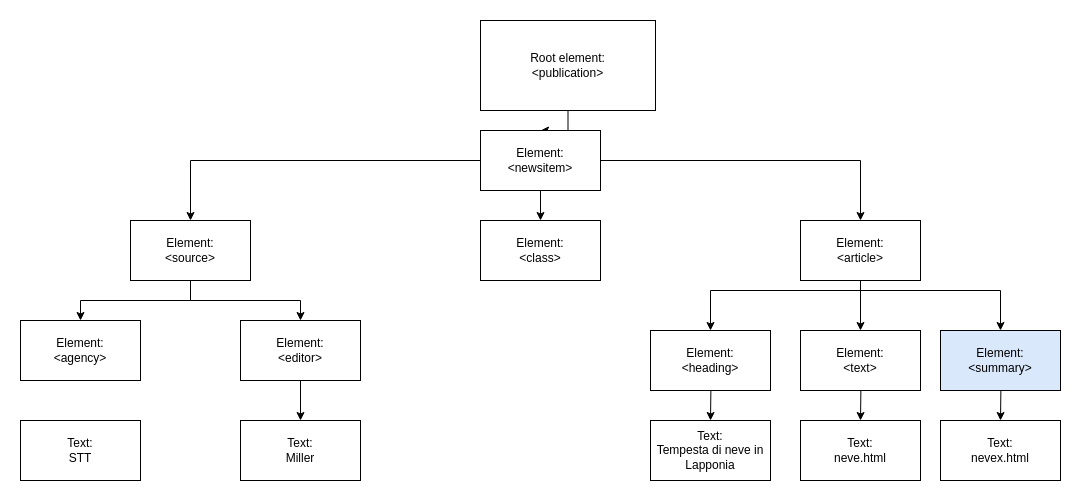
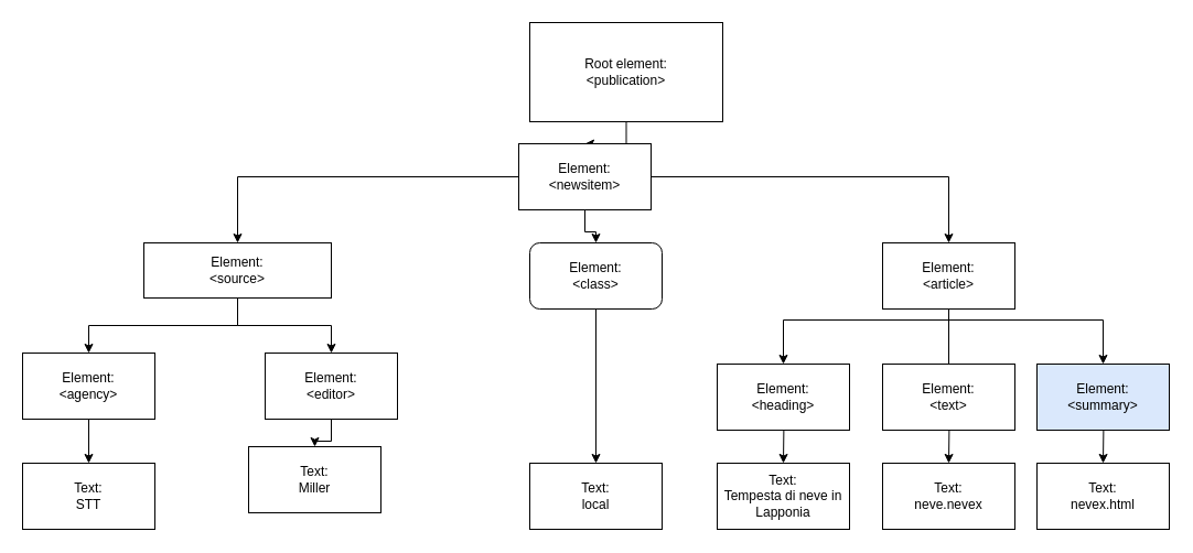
  <mxCell id="0" />
  <mxCell id="1" parent="0" />
  <mxCell id="2" value="" style="edgeStyle=orthogonalEdgeStyle;rounded=0;orthogonalLoop=1;jettySize=auto;html=1;" edge="1" parent="1" source="3" target="7"><mxGeometry relative="1" as="geometry" /></mxCell>
  <mxCell id="3" value="Root element:&lt;br&gt;&amp;lt;publication&amp;gt;" style="rounded=0;whiteSpace=wrap;html=1;" vertex="1" parent="1"><mxGeometry x="480" y="20" width="175" height="90" as="geometry" /></mxCell>
  <mxCell id="4" style="edgeStyle=orthogonalEdgeStyle;rounded=0;orthogonalLoop=1;jettySize=auto;html=1;" edge="1" parent="1" source="7" target="16"><mxGeometry relative="1" as="geometry" /></mxCell>
  <mxCell id="5" value="" style="edgeStyle=orthogonalEdgeStyle;rounded=0;orthogonalLoop=1;jettySize=auto;html=1;" edge="1" parent="1" source="7" target="13"><mxGeometry relative="1" as="geometry" /></mxCell>
  <mxCell id="6" style="edgeStyle=orthogonalEdgeStyle;rounded=0;orthogonalLoop=1;jettySize=auto;html=1;" edge="1" parent="1" source="7" target="11"><mxGeometry relative="1" as="geometry" /></mxCell>
- <mxCell id="7" value="Element:&lt;br&gt;&amp;lt;newsitem&amp;gt;" style="rounded=0;whiteSpace=wrap;html=1;" vertex="1" parent="1"><mxGeometry x="480" y="130" width="120" height="60" as="geometry" /></mxCell>
+ <mxCell id="7" value="Element:&lt;br&gt;&amp;lt;newsitem&amp;gt;" style="rounded=0;whiteSpace=wrap;html=1;" vertex="1" parent="1"><mxGeometry x="470" y="130" width="120" height="60" as="geometry" /></mxCell>
  <mxCell id="8" style="edgeStyle=orthogonalEdgeStyle;rounded=0;orthogonalLoop=1;jettySize=auto;html=1;" edge="1" parent="1" source="11" target="27"><mxGeometry relative="1" as="geometry"><Array as="points"><mxPoint x="860" y="290" /><mxPoint x="1000" y="290" /></Array></mxGeometry></mxCell>
- <mxCell id="9" style="edgeStyle=orthogonalEdgeStyle;rounded=0;orthogonalLoop=1;jettySize=auto;html=1;entryX=0.5;entryY=0;entryDx=0;entryDy=0;" edge="1" parent="1" source="11" target="25"><mxGeometry relative="1" as="geometry" /></mxCell>
+ <mxCell id="9" style="edgeStyle=orthogonalEdgeStyle;rounded=0;orthogonalLoop=1;jettySize=auto;html=1;entryX=0.5;entryY=0;entryDx=0;entryDy=0;endArrow=none;" edge="1" parent="1" source="11" target="25"><mxGeometry relative="1" as="geometry" /></mxCell>
  <mxCell id="10" style="edgeStyle=orthogonalEdgeStyle;rounded=0;orthogonalLoop=1;jettySize=auto;html=1;entryX=0.5;entryY=0;entryDx=0;entryDy=0;" edge="1" parent="1" source="11" target="29"><mxGeometry relative="1" as="geometry"><Array as="points"><mxPoint x="860" y="290" /><mxPoint x="710" y="290" /></Array></mxGeometry></mxCell>
  <mxCell id="11" value="Element:&lt;br&gt;&amp;lt;article&amp;gt;" style="rounded=0;whiteSpace=wrap;html=1;" vertex="1" parent="1"><mxGeometry x="800" y="220" width="120" height="60" as="geometry" /></mxCell>
- <mxCell id="13" value="Element:&lt;br&gt;&amp;lt;class&amp;gt;" style="rounded=0;whiteSpace=wrap;html=1;" vertex="1" parent="1"><mxGeometry x="480" y="220" width="120" height="60" as="geometry" /></mxCell>
+ <mxCell id="12" value="" style="edgeStyle=orthogonalEdgeStyle;rounded=0;orthogonalLoop=1;jettySize=auto;html=1;" edge="1" parent="1" source="13" target="17"><mxGeometry relative="1" as="geometry" /></mxCell>
+ <mxCell id="13" value="Element:&lt;br&gt;&amp;lt;class&amp;gt;" style="whiteSpace=wrap;html=1;rounded=1;" vertex="1" parent="1"><mxGeometry x="480" y="220" width="120" height="60" as="geometry" /></mxCell>
  <mxCell id="14" value="" style="edgeStyle=orthogonalEdgeStyle;rounded=0;orthogonalLoop=1;jettySize=auto;html=1;" edge="1" parent="1" source="16" target="19"><mxGeometry relative="1" as="geometry" /></mxCell>
  <mxCell id="15" style="edgeStyle=orthogonalEdgeStyle;rounded=0;orthogonalLoop=1;jettySize=auto;html=1;entryX=0.5;entryY=0;entryDx=0;entryDy=0;" edge="1" parent="1" source="16" target="21"><mxGeometry relative="1" as="geometry" /></mxCell>
- <mxCell id="16" value="Element:&lt;br&gt;&amp;lt;source&amp;gt;" style="rounded=0;whiteSpace=wrap;html=1;" vertex="1" parent="1"><mxGeometry x="130" y="220" width="120" height="60" as="geometry" /></mxCell>
+ <mxCell id="16" value="Element:&lt;br&gt;&amp;lt;source&amp;gt;" style="rounded=0;whiteSpace=wrap;html=1;" vertex="1" parent="1"><mxGeometry x="130" y="220" width="170" height="50" as="geometry" /></mxCell>
+ <mxCell id="17" value="Text:&lt;br&gt;local" style="rounded=0;whiteSpace=wrap;html=1;" vertex="1" parent="1"><mxGeometry x="480" y="420" width="120" height="60" as="geometry" /></mxCell>
+ <mxCell id="18" value="" style="edgeStyle=orthogonalEdgeStyle;rounded=0;orthogonalLoop=1;jettySize=auto;html=1;" edge="1" parent="1" source="19" target="22"><mxGeometry relative="1" as="geometry" /></mxCell>
  <mxCell id="19" value="Element:&lt;br&gt;&amp;lt;agency&amp;gt;" style="rounded=0;whiteSpace=wrap;html=1;" vertex="1" parent="1"><mxGeometry x="20" y="320" width="120" height="60" as="geometry" /></mxCell>
  <mxCell id="20" value="" style="edgeStyle=orthogonalEdgeStyle;rounded=0;orthogonalLoop=1;jettySize=auto;html=1;" edge="1" parent="1" source="21" target="23"><mxGeometry relative="1" as="geometry" /></mxCell>
  <mxCell id="21" value="Element:&lt;br&gt;&amp;lt;editor&amp;gt;" style="rounded=0;whiteSpace=wrap;html=1;" vertex="1" parent="1"><mxGeometry x="240" y="320" width="120" height="60" as="geometry" /></mxCell>
  <mxCell id="22" value="Text:&lt;br&gt;STT" style="rounded=0;whiteSpace=wrap;html=1;" vertex="1" parent="1"><mxGeometry x="20" y="420" width="120" height="60" as="geometry" /></mxCell>
- <mxCell id="23" value="Text:&lt;br&gt;Miller" style="rounded=0;whiteSpace=wrap;html=1;" vertex="1" parent="1"><mxGeometry x="240" y="420" width="120" height="60" as="geometry" /></mxCell>
+ <mxCell id="23" value="Text:&lt;br&gt;Miller" style="rounded=0;whiteSpace=wrap;html=1;" vertex="1" parent="1"><mxGeometry x="225" y="405" width="120" height="60" as="geometry" /></mxCell>
  <mxCell id="24" value="" style="edgeStyle=orthogonalEdgeStyle;rounded=0;orthogonalLoop=1;jettySize=auto;html=1;" edge="1" parent="1" target="31"><mxGeometry relative="1" as="geometry"><mxPoint x="860" y="340" as="sourcePoint" /></mxGeometry></mxCell>
  <mxCell id="25" value="Element:&lt;br&gt;&amp;lt;text&amp;gt;" style="rounded=0;whiteSpace=wrap;html=1;" vertex="1" parent="1"><mxGeometry x="800" y="330" width="120" height="60" as="geometry" /></mxCell>
  <mxCell id="26" value="" style="edgeStyle=orthogonalEdgeStyle;rounded=0;orthogonalLoop=1;jettySize=auto;html=1;" edge="1" parent="1" target="32"><mxGeometry relative="1" as="geometry"><mxPoint x="1000" y="340" as="sourcePoint" /></mxGeometry></mxCell>
  <mxCell id="27" value="Element:&lt;br&gt;&amp;lt;summary&amp;gt;" style="rounded=0;whiteSpace=wrap;html=1;fillColor=#dae8fc;" vertex="1" parent="1"><mxGeometry x="940" y="330" width="120" height="60" as="geometry" /></mxCell>
  <mxCell id="28" value="" style="edgeStyle=orthogonalEdgeStyle;rounded=0;orthogonalLoop=1;jettySize=auto;html=1;" edge="1" parent="1" target="30"><mxGeometry relative="1" as="geometry"><mxPoint x="710" y="340" as="sourcePoint" /></mxGeometry></mxCell>
  <mxCell id="29" value="Element:&lt;br&gt;&amp;lt;heading&amp;gt;" style="rounded=0;whiteSpace=wrap;html=1;" vertex="1" parent="1"><mxGeometry x="650" y="330" width="120" height="60" as="geometry" /></mxCell>
  <mxCell id="30" value="Text:&lt;br&gt;Tempesta di neve in Lapponia" style="rounded=0;whiteSpace=wrap;html=1;" vertex="1" parent="1"><mxGeometry x="650" y="420" width="120" height="60" as="geometry" /></mxCell>
- <mxCell id="31" value="Text:&lt;br&gt;neve.html" style="rounded=0;whiteSpace=wrap;html=1;" vertex="1" parent="1"><mxGeometry x="800" y="420" width="120" height="60" as="geometry" /></mxCell>
+ <mxCell id="31" value="Text:&lt;br&gt;neve.nevex" style="rounded=0;whiteSpace=wrap;html=1;" vertex="1" parent="1"><mxGeometry x="800" y="420" width="120" height="60" as="geometry" /></mxCell>
  <mxCell id="32" value="Text:&lt;br&gt;nevex.html" style="rounded=0;whiteSpace=wrap;html=1;" vertex="1" parent="1"><mxGeometry x="940" y="420" width="120" height="60" as="geometry" /></mxCell>
